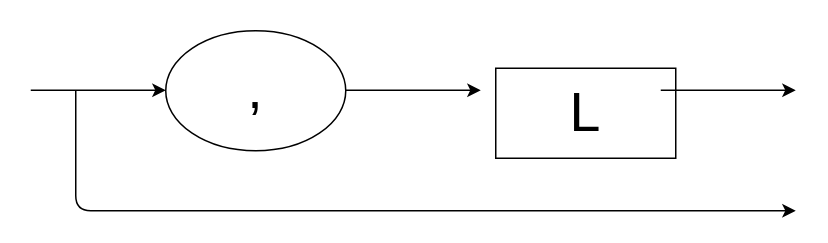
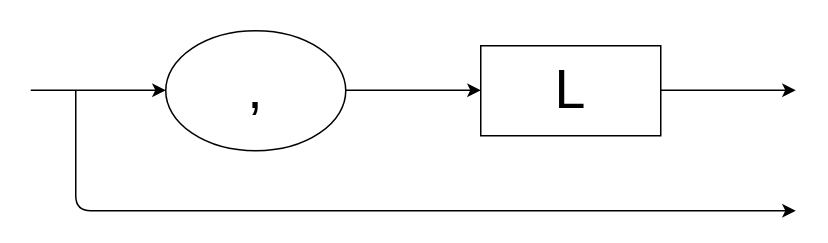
  <mxCell id="0" />
  <mxCell id="1" parent="0" />
  <mxCell id="2" value="" style="group" vertex="1" connectable="0" parent="1"><mxGeometry width="510.0" height="120" as="geometry" x="20" y="20" /></mxCell>
  <mxCell id="3" value="&lt;font style=&quot;font-size: 37px&quot;&gt;,&lt;/font&gt;" style="ellipse;whiteSpace=wrap;html=1;" vertex="1" parent="2"><mxGeometry x="90" width="120" height="80" as="geometry" /></mxCell>
  <mxCell id="4" value="" style="endArrow=classic;html=1;entryX=0;entryY=0.5;entryDx=0;entryDy=0;" edge="1" parent="2"><mxGeometry width="50" height="50" relative="1" as="geometry"><mxPoint x="210" y="39.64" as="sourcePoint" /><mxPoint x="300" y="39.64" as="targetPoint" /></mxGeometry></mxCell>
  <mxCell id="5" value="" style="endArrow=classic;html=1;entryX=0;entryY=0.5;entryDx=0;entryDy=0;" edge="1" parent="2"><mxGeometry width="50" height="50" relative="1" as="geometry"><mxPoint y="39.64" as="sourcePoint" /><mxPoint x="90" y="39.64" as="targetPoint" /></mxGeometry></mxCell>
- <mxCell id="6" value="&lt;span style=&quot;font-size: 37px&quot;&gt;L&lt;/span&gt;" style="rounded=0;whiteSpace=wrap;html=1;" vertex="1" parent="2"><mxGeometry x="310" y="25" width="120" height="60" as="geometry" /></mxCell>
+ <mxCell id="6" value="&lt;span style=&quot;font-size: 37px&quot;&gt;L&lt;/span&gt;" style="rounded=0;whiteSpace=wrap;html=1;" vertex="1" parent="2"><mxGeometry x="300" y="10" width="120" height="60" as="geometry" /></mxCell>
  <mxCell id="7" value="" style="endArrow=classic;html=1;entryX=0;entryY=0.5;entryDx=0;entryDy=0;" edge="1" parent="2"><mxGeometry width="50" height="50" relative="1" as="geometry"><mxPoint x="420.0" y="39.64" as="sourcePoint" /><mxPoint x="510.0" y="39.64" as="targetPoint" /></mxGeometry></mxCell>
  <mxCell id="8" value="" style="endArrow=classic;html=1;" edge="1" parent="2"><mxGeometry width="50" height="50" relative="1" as="geometry"><mxPoint x="30" y="40" as="sourcePoint" /><mxPoint x="510" y="120" as="targetPoint" /><Array as="points"><mxPoint x="30" y="120" /></Array></mxGeometry></mxCell>
